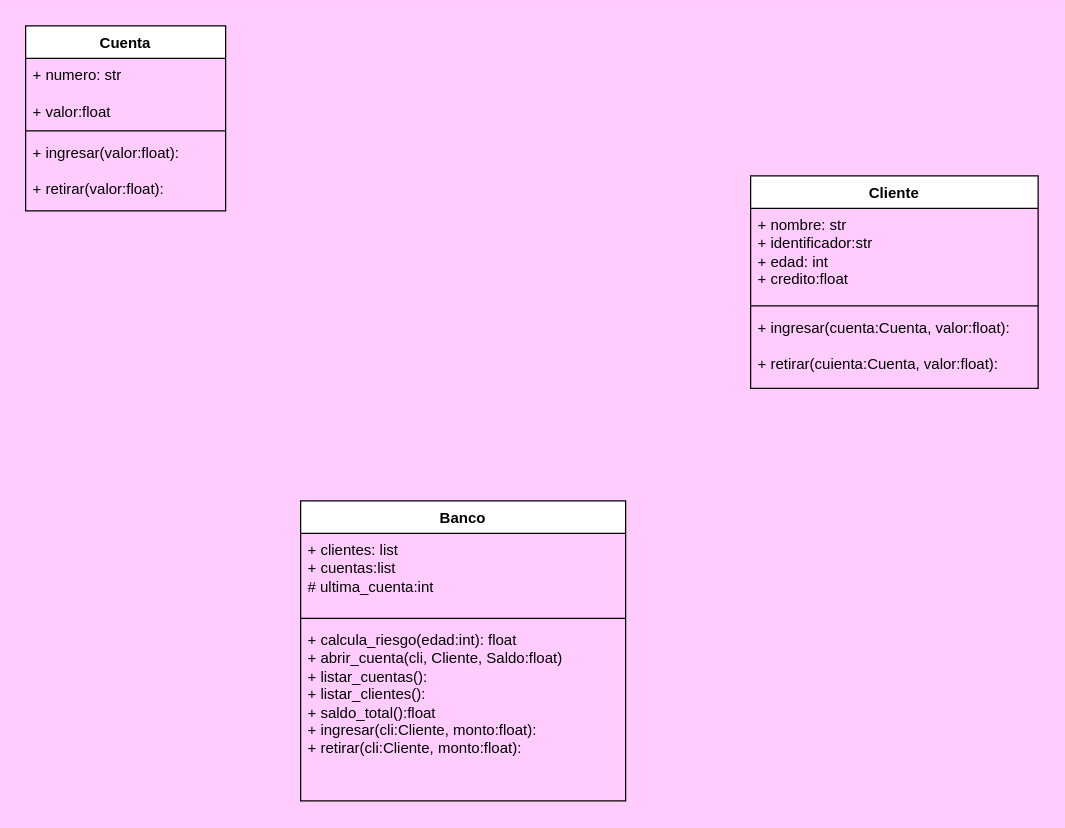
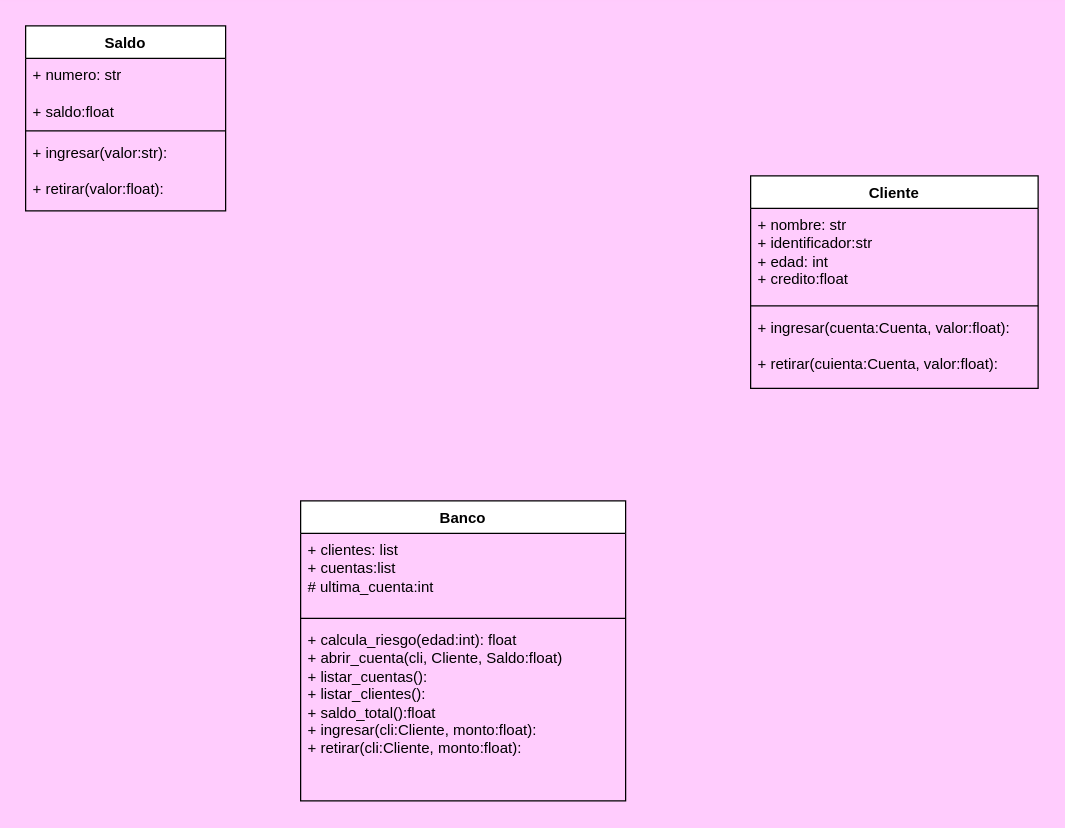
  <mxCell id="0" />
  <mxCell id="1" parent="0" />
- <mxCell id="2" value="Cuenta" style="swimlane;fontStyle=1;align=center;verticalAlign=top;childLayout=stackLayout;horizontal=1;startSize=26;horizontalStack=0;resizeParent=1;resizeParentMax=0;resizeLast=0;collapsible=1;marginBottom=0;whiteSpace=wrap;html=1;" vertex="1" parent="1"><mxGeometry x="20" y="20" width="160" height="148" as="geometry"><mxRectangle x="150" y="150" width="80" height="30" as="alternateBounds" /></mxGeometry></mxCell>
- <mxCell id="3" value="&lt;div&gt;+ numero: str&lt;/div&gt;&lt;div&gt;&lt;br&gt;&lt;/div&gt;+ valor:float" style="text;strokeColor=none;fillColor=none;align=left;verticalAlign=top;spacingLeft=4;spacingRight=4;overflow=hidden;rotatable=0;points=[[0,0.5],[1,0.5]];portConstraint=eastwest;whiteSpace=wrap;html=1;" vertex="1" parent="2"><mxGeometry y="26" width="160" height="54" as="geometry" /></mxCell>
+ <mxCell id="2" value="Saldo" style="swimlane;fontStyle=1;align=center;verticalAlign=top;childLayout=stackLayout;horizontal=1;startSize=26;horizontalStack=0;resizeParent=1;resizeParentMax=0;resizeLast=0;collapsible=1;marginBottom=0;whiteSpace=wrap;html=1;" vertex="1" parent="1"><mxGeometry x="20" y="20" width="160" height="148" as="geometry"><mxRectangle x="150" y="150" width="80" height="30" as="alternateBounds" /></mxGeometry></mxCell>
+ <mxCell id="3" value="&lt;div&gt;+ numero: str&lt;/div&gt;&lt;div&gt;&lt;br&gt;&lt;/div&gt;+ saldo:float" style="text;strokeColor=none;fillColor=none;align=left;verticalAlign=top;spacingLeft=4;spacingRight=4;overflow=hidden;rotatable=0;points=[[0,0.5],[1,0.5]];portConstraint=eastwest;whiteSpace=wrap;html=1;" vertex="1" parent="2"><mxGeometry y="26" width="160" height="54" as="geometry" /></mxCell>
  <mxCell id="4" value="" style="line;strokeWidth=1;fillColor=none;align=left;verticalAlign=middle;spacingTop=-1;spacingLeft=3;spacingRight=3;rotatable=0;labelPosition=right;points=[];portConstraint=eastwest;strokeColor=inherit;" vertex="1" parent="2"><mxGeometry y="80" width="160" height="8" as="geometry" /></mxCell>
- <mxCell id="5" value="&lt;div&gt;+ ingresar(valor:float): &lt;br&gt;&lt;/div&gt;&lt;div&gt;&lt;br&gt;&lt;/div&gt;&lt;div&gt;+ retirar(valor:float):&lt;br&gt;&lt;/div&gt;" style="text;strokeColor=none;fillColor=none;align=left;verticalAlign=top;spacingLeft=4;spacingRight=4;overflow=hidden;rotatable=0;points=[[0,0.5],[1,0.5]];portConstraint=eastwest;whiteSpace=wrap;html=1;" vertex="1" parent="2"><mxGeometry y="88" width="160" height="60" as="geometry" /></mxCell>
+ <mxCell id="5" value="&lt;div&gt;+ ingresar(valor:str): &lt;br&gt;&lt;/div&gt;&lt;div&gt;&lt;br&gt;&lt;/div&gt;&lt;div&gt;+ retirar(valor:float):&lt;br&gt;&lt;/div&gt;" style="text;strokeColor=none;fillColor=none;align=left;verticalAlign=top;spacingLeft=4;spacingRight=4;overflow=hidden;rotatable=0;points=[[0,0.5],[1,0.5]];portConstraint=eastwest;whiteSpace=wrap;html=1;" vertex="1" parent="2"><mxGeometry y="88" width="160" height="60" as="geometry" /></mxCell>
  <mxCell id="6" value="Cliente" style="swimlane;fontStyle=1;align=center;verticalAlign=top;childLayout=stackLayout;horizontal=1;startSize=26;horizontalStack=0;resizeParent=1;resizeParentMax=0;resizeLast=0;collapsible=1;marginBottom=0;whiteSpace=wrap;html=1;" vertex="1" parent="1"><mxGeometry x="600" y="140" width="230" height="170" as="geometry" /></mxCell>
  <mxCell id="7" value="&lt;div&gt;+ nombre: str&lt;/div&gt;&lt;div&gt;+ identificador:str&lt;/div&gt;&lt;div&gt;+ edad: int&lt;/div&gt;&lt;div&gt;+ credito:float&lt;/div&gt;&lt;div&gt;&lt;br&gt;&lt;/div&gt;" style="text;strokeColor=none;fillColor=none;align=left;verticalAlign=top;spacingLeft=4;spacingRight=4;overflow=hidden;rotatable=0;points=[[0,0.5],[1,0.5]];portConstraint=eastwest;whiteSpace=wrap;html=1;" vertex="1" parent="6"><mxGeometry y="26" width="230" height="74" as="geometry" /></mxCell>
  <mxCell id="8" value="" style="line;strokeWidth=1;fillColor=none;align=left;verticalAlign=middle;spacingTop=-1;spacingLeft=3;spacingRight=3;rotatable=0;labelPosition=right;points=[];portConstraint=eastwest;strokeColor=inherit;" vertex="1" parent="6"><mxGeometry y="100" width="230" height="8" as="geometry" /></mxCell>
  <mxCell id="9" value="&lt;div&gt;+ ingresar(cuenta:Cuenta, valor:float): &lt;br&gt;&lt;/div&gt;&lt;div&gt;&lt;br&gt;&lt;/div&gt;&lt;div&gt;+ retirar(cuienta:Cuenta, valor:float):&lt;br&gt;&lt;/div&gt;" style="text;strokeColor=none;fillColor=none;align=left;verticalAlign=top;spacingLeft=4;spacingRight=4;overflow=hidden;rotatable=0;points=[[0,0.5],[1,0.5]];portConstraint=eastwest;whiteSpace=wrap;html=1;" vertex="1" parent="6"><mxGeometry y="108" width="230" height="62" as="geometry" /></mxCell>
  <mxCell id="10" value="Banco" style="swimlane;fontStyle=1;align=center;verticalAlign=top;childLayout=stackLayout;horizontal=1;startSize=26;horizontalStack=0;resizeParent=1;resizeParentMax=0;resizeLast=0;collapsible=1;marginBottom=0;whiteSpace=wrap;html=1;" vertex="1" parent="1"><mxGeometry x="240" y="400" width="260" height="240" as="geometry" /></mxCell>
  <mxCell id="11" value="&lt;div&gt;+ clientes: list&lt;/div&gt;&lt;div&gt;+ cuentas:list&lt;/div&gt;&lt;div&gt;# ultima_cuenta:int&lt;br&gt;&lt;/div&gt;" style="text;strokeColor=none;fillColor=none;align=left;verticalAlign=top;spacingLeft=4;spacingRight=4;overflow=hidden;rotatable=0;points=[[0,0.5],[1,0.5]];portConstraint=eastwest;whiteSpace=wrap;html=1;" vertex="1" parent="10"><mxGeometry y="26" width="260" height="64" as="geometry" /></mxCell>
  <mxCell id="12" value="" style="line;strokeWidth=1;fillColor=none;align=left;verticalAlign=middle;spacingTop=-1;spacingLeft=3;spacingRight=3;rotatable=0;labelPosition=right;points=[];portConstraint=eastwest;strokeColor=inherit;" vertex="1" parent="10"><mxGeometry y="90" width="260" height="8" as="geometry" /></mxCell>
  <mxCell id="13" value="&lt;div&gt;+ calcula_riesgo(edad:int): float&lt;/div&gt;&lt;div&gt;+ abrir_cuenta(cli, Cliente, Saldo:float)&lt;/div&gt;&lt;div&gt;+ listar_cuentas():&lt;/div&gt;&lt;div&gt;+ listar_clientes():&lt;/div&gt;&lt;div&gt;+ saldo_total():float&lt;/div&gt;&lt;div&gt;+ ingresar(cli:Cliente, monto:float):&lt;/div&gt;&lt;div&gt;+ retirar(cli:Cliente, monto:float):&lt;br&gt;&lt;/div&gt;" style="text;strokeColor=none;fillColor=none;align=left;verticalAlign=top;spacingLeft=4;spacingRight=4;overflow=hidden;rotatable=0;points=[[0,0.5],[1,0.5]];portConstraint=eastwest;whiteSpace=wrap;html=1;" vertex="1" parent="10"><mxGeometry y="98" width="260" height="142" as="geometry" /></mxCell>
